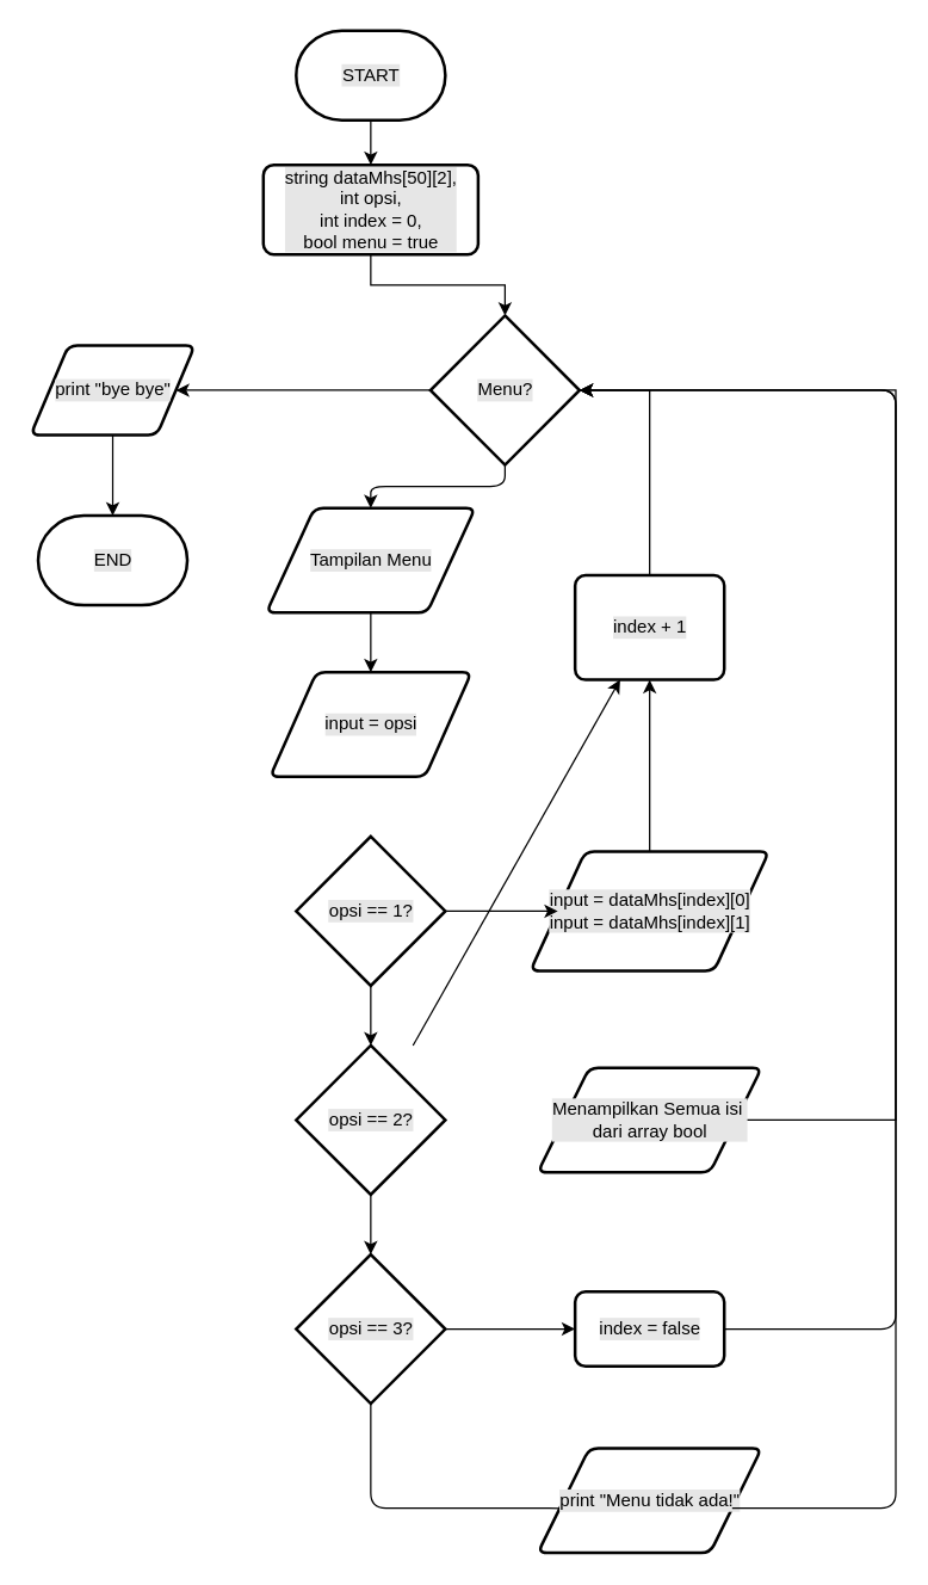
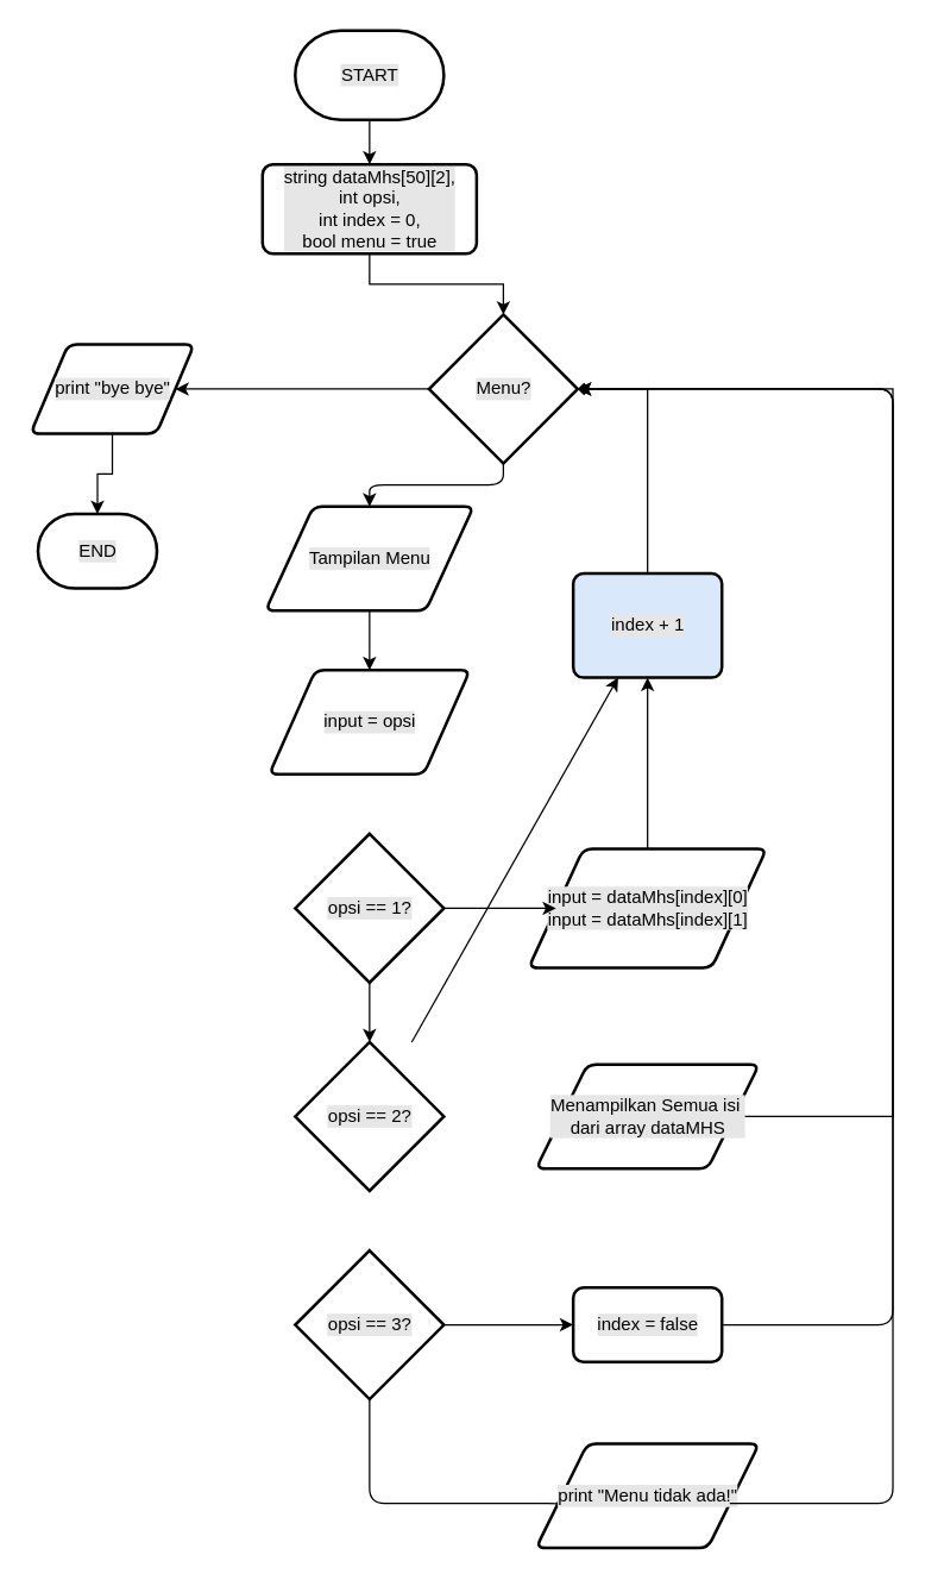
  <mxCell id="0" />
  <mxCell id="1" parent="0" />
  <mxCell id="2" style="edgeStyle=orthogonalEdgeStyle;rounded=0;orthogonalLoop=1;jettySize=auto;html=1;entryX=0.5;entryY=0;entryDx=0;entryDy=0;labelBackgroundColor=#E6E6E6;" parent="1" source="3" target="5" edge="1"><mxGeometry relative="1" as="geometry" /></mxCell>
  <mxCell id="3" value="START" style="strokeWidth=2;html=1;shape=mxgraph.flowchart.terminator;labelBackgroundColor=#E6E6E6;" parent="1" vertex="1"><mxGeometry x="198" y="20" width="100" height="60" as="geometry" /></mxCell>
  <mxCell id="4" style="edgeStyle=orthogonalEdgeStyle;rounded=0;orthogonalLoop=1;jettySize=auto;html=1;entryX=0.5;entryY=0;entryDx=0;entryDy=0;entryPerimeter=0;labelBackgroundColor=#E6E6E6;exitX=0.5;exitY=1;exitDx=0;exitDy=0;" parent="1" source="5" target="8" edge="1"><mxGeometry relative="1" as="geometry"><mxPoint x="410" y="180" as="sourcePoint" /></mxGeometry></mxCell>
  <mxCell id="5" value="string dataMhs[50][2],&lt;br&gt;int opsi,&lt;br&gt;int index = 0,&lt;br&gt;bool menu = true" style="rounded=1;html=1;absoluteArcSize=1;arcSize=14;strokeWidth=2;labelBackgroundColor=#E6E6E6;" parent="1" vertex="1"><mxGeometry x="176" y="110" width="144" height="60" as="geometry" /></mxCell>
  <mxCell id="6" style="edgeStyle=orthogonalEdgeStyle;rounded=0;orthogonalLoop=1;jettySize=auto;html=1;entryX=1;entryY=0.5;entryDx=0;entryDy=0;labelBackgroundColor=#E6E6E6;" parent="1" source="8" target="21" edge="1"><mxGeometry relative="1" as="geometry" /></mxCell>
  <mxCell id="7" style="edgeStyle=orthogonalEdgeStyle;html=1;entryX=0.5;entryY=0;entryDx=0;entryDy=0;" edge="1" parent="1" source="8" target="10"><mxGeometry relative="1" as="geometry" /></mxCell>
  <mxCell id="8" value="Menu?" style="strokeWidth=2;html=1;shape=mxgraph.flowchart.decision;labelBackgroundColor=#E6E6E6;" parent="1" vertex="1"><mxGeometry x="288" y="211" width="100" height="100" as="geometry" /></mxCell>
  <mxCell id="9" style="edgeStyle=orthogonalEdgeStyle;rounded=0;orthogonalLoop=1;jettySize=auto;html=1;entryX=0.5;entryY=0;entryDx=0;entryDy=0;labelBackgroundColor=#E6E6E6;exitX=0.5;exitY=1;exitDx=0;exitDy=0;" parent="1" source="10" target="13" edge="1"><mxGeometry relative="1" as="geometry"><mxPoint x="248" y="421" as="sourcePoint" /></mxGeometry></mxCell>
  <mxCell id="10" value="Tampilan Menu" style="shape=parallelogram;html=1;strokeWidth=2;perimeter=parallelogramPerimeter;rounded=1;arcSize=12;size=0.23;labelBackgroundColor=#E6E6E6;" parent="1" vertex="1"><mxGeometry x="178" y="340" width="140" height="70" as="geometry" /></mxCell>
  <mxCell id="11" style="edgeStyle=orthogonalEdgeStyle;rounded=0;orthogonalLoop=1;jettySize=auto;html=1;labelBackgroundColor=#E6E6E6;" parent="1" source="12" target="19" edge="1"><mxGeometry relative="1" as="geometry" /></mxCell>
  <mxCell id="12" value="input = dataMhs[index][0]&lt;br&gt;input = dataMhs[index][1]" style="shape=parallelogram;html=1;strokeWidth=2;perimeter=parallelogramPerimeter;rounded=1;arcSize=12;size=0.23;labelBackgroundColor=#E6E6E6;" parent="1" vertex="1"><mxGeometry x="355" y="570" width="160" height="80" as="geometry" /></mxCell>
  <mxCell id="13" value="input = opsi" style="shape=parallelogram;html=1;strokeWidth=2;perimeter=parallelogramPerimeter;rounded=1;arcSize=12;size=0.23;labelBackgroundColor=#E6E6E6;" parent="1" vertex="1"><mxGeometry x="180.5" y="450" width="135" height="70" as="geometry" /></mxCell>
  <mxCell id="14" style="edgeStyle=orthogonalEdgeStyle;rounded=0;orthogonalLoop=1;jettySize=auto;html=1;entryX=0;entryY=0.5;entryDx=0;entryDy=0;labelBackgroundColor=#E6E6E6;" parent="1" source="15" target="12" edge="1"><mxGeometry relative="1" as="geometry" /></mxCell>
  <mxCell id="15" value="opsi == 1?" style="strokeWidth=2;html=1;shape=mxgraph.flowchart.decision;labelBackgroundColor=#E6E6E6;" parent="1" vertex="1"><mxGeometry x="198" y="560" width="100" height="100" as="geometry" /></mxCell>
  <mxCell id="16" style="edgeStyle=orthogonalEdgeStyle;rounded=0;orthogonalLoop=1;jettySize=auto;html=1;entryX=1;entryY=0.5;entryDx=0;entryDy=0;entryPerimeter=0;labelBackgroundColor=#E6E6E6;" parent="1" source="17" target="8" edge="1"><mxGeometry relative="1" as="geometry"><Array as="points"><mxPoint x="600" y="750" /><mxPoint x="600" y="261" /></Array></mxGeometry></mxCell>
- <mxCell id="17" value="Menampilkan Semua isi&amp;nbsp;&lt;div&gt;dari array bool&lt;/div&gt;" style="shape=parallelogram;html=1;strokeWidth=2;perimeter=parallelogramPerimeter;rounded=1;arcSize=12;size=0.23;labelBackgroundColor=#E6E6E6;" parent="1" vertex="1"><mxGeometry x="360" y="715" width="150" height="70" as="geometry" /></mxCell>
- <mxCell id="18" style="edgeStyle=orthogonalEdgeStyle;rounded=0;orthogonalLoop=1;jettySize=auto;html=1;labelBackgroundColor=#E6E6E6;entryX=1;entryY=0.5;entryDx=0;entryDy=0;entryPerimeter=0;" parent="1" source="19" target="8" edge="1"><mxGeometry relative="1" as="geometry"><Array as="points"><mxPoint x="435" y="261" /></Array><mxPoint x="320" y="281" as="targetPoint" /></mxGeometry></mxCell>
- <mxCell id="19" value="index + 1" style="rounded=1;html=1;absoluteArcSize=1;arcSize=14;strokeWidth=2;labelBackgroundColor=#E6E6E6;" parent="1" vertex="1"><mxGeometry x="385" y="385" width="100" height="70" as="geometry" /></mxCell>
+ <mxCell id="17" value="Menampilkan Semua isi&amp;nbsp;&lt;div&gt;dari array dataMHS&lt;/div&gt;" style="shape=parallelogram;html=1;strokeWidth=2;perimeter=parallelogramPerimeter;rounded=1;arcSize=12;size=0.23;labelBackgroundColor=#E6E6E6;" parent="1" vertex="1"><mxGeometry x="360" y="715" width="150" height="70" as="geometry" /></mxCell>
+ <mxCell id="18" style="edgeStyle=orthogonalEdgeStyle;rounded=0;orthogonalLoop=1;jettySize=auto;html=1;labelBackgroundColor=#E6E6E6;entryX=1;entryY=0.5;entryDx=0;entryDy=0;entryPerimeter=0;endArrow=diamond;" parent="1" source="19" target="8" edge="1"><mxGeometry relative="1" as="geometry"><Array as="points"><mxPoint x="435" y="261" /></Array><mxPoint x="320" y="281" as="targetPoint" /></mxGeometry></mxCell>
+ <mxCell id="19" value="index + 1" style="rounded=1;html=1;absoluteArcSize=1;arcSize=14;strokeWidth=2;labelBackgroundColor=#E6E6E6;fillColor=#dae8fc;" parent="1" vertex="1"><mxGeometry x="385" y="385" width="100" height="70" as="geometry" /></mxCell>
  <mxCell id="20" style="edgeStyle=orthogonalEdgeStyle;rounded=0;orthogonalLoop=1;jettySize=auto;html=1;entryX=0.5;entryY=0;entryDx=0;entryDy=0;entryPerimeter=0;labelBackgroundColor=#E6E6E6;" parent="1" source="21" target="22" edge="1"><mxGeometry relative="1" as="geometry" /></mxCell>
  <mxCell id="21" value="print &quot;bye bye&quot;" style="shape=parallelogram;html=1;strokeWidth=2;perimeter=parallelogramPerimeter;rounded=1;arcSize=12;size=0.23;labelBackgroundColor=#E6E6E6;" parent="1" vertex="1"><mxGeometry x="20" y="231" width="110" height="60" as="geometry" /></mxCell>
- <mxCell id="22" value="END" style="strokeWidth=2;html=1;shape=mxgraph.flowchart.terminator;labelBackgroundColor=#E6E6E6;" parent="1" vertex="1"><mxGeometry x="25" y="345" width="100" height="60" as="geometry" /></mxCell>
+ <mxCell id="22" value="END" style="strokeWidth=2;html=1;shape=mxgraph.flowchart.terminator;labelBackgroundColor=#E6E6E6;" parent="1" vertex="1"><mxGeometry x="25" y="345" width="80" height="50" as="geometry" /></mxCell>
  <mxCell id="23" style="edgeStyle=none;html=1;" edge="1" parent="1" source="24" target="19"><mxGeometry relative="1" as="geometry" /></mxCell>
  <mxCell id="24" value="opsi == 2?" style="strokeWidth=2;html=1;shape=mxgraph.flowchart.decision;labelBackgroundColor=#E6E6E6;" vertex="1" parent="1"><mxGeometry x="198" y="700" width="100" height="100" as="geometry" /></mxCell>
  <mxCell id="25" style="edgeStyle=none;html=1;entryX=0.5;entryY=0;entryDx=0;entryDy=0;entryPerimeter=0;" edge="1" parent="1" source="15" target="24"><mxGeometry relative="1" as="geometry" /></mxCell>
  <mxCell id="26" style="edgeStyle=orthogonalEdgeStyle;html=1;entryX=1;entryY=0.5;entryDx=0;entryDy=0;entryPerimeter=0;" edge="1" parent="1" source="27" target="8"><mxGeometry relative="1" as="geometry"><mxPoint x="380" y="441" as="targetPoint" /><Array as="points"><mxPoint x="600" y="890" /><mxPoint x="600" y="261" /></Array></mxGeometry></mxCell>
  <mxCell id="27" value="index = false" style="rounded=1;html=1;absoluteArcSize=1;arcSize=14;strokeWidth=2;labelBackgroundColor=#E6E6E6;" vertex="1" parent="1"><mxGeometry x="385" y="865" width="100" height="50" as="geometry" /></mxCell>
  <mxCell id="28" style="edgeStyle=none;html=1;entryX=0;entryY=0.5;entryDx=0;entryDy=0;" edge="1" parent="1" source="30" target="27"><mxGeometry relative="1" as="geometry" /></mxCell>
  <mxCell id="29" style="edgeStyle=orthogonalEdgeStyle;html=1;entryX=0;entryY=0.5;entryDx=0;entryDy=0;" edge="1" parent="1" source="30" target="32"><mxGeometry relative="1" as="geometry"><Array as="points"><mxPoint x="248" y="1010" /><mxPoint x="377" y="1010" /></Array></mxGeometry></mxCell>
  <mxCell id="30" value="opsi == 3?" style="strokeWidth=2;html=1;shape=mxgraph.flowchart.decision;labelBackgroundColor=#E6E6E6;" vertex="1" parent="1"><mxGeometry x="198" y="840" width="100" height="100" as="geometry" /></mxCell>
- <mxCell id="31" style="edgeStyle=none;html=1;entryX=0.5;entryY=0;entryDx=0;entryDy=0;entryPerimeter=0;" edge="1" parent="1" source="24" target="30"><mxGeometry relative="1" as="geometry" /></mxCell>
  <mxCell id="32" value="print &quot;Menu tidak ada!&quot;" style="shape=parallelogram;html=1;strokeWidth=2;perimeter=parallelogramPerimeter;rounded=1;arcSize=12;size=0.23;labelBackgroundColor=#E6E6E6;" vertex="1" parent="1"><mxGeometry x="360" y="970" width="150" height="70" as="geometry" /></mxCell>
  <mxCell id="33" style="edgeStyle=orthogonalEdgeStyle;html=1;entryX=1;entryY=0.5;entryDx=0;entryDy=0;entryPerimeter=0;" edge="1" parent="1" source="32" target="8"><mxGeometry relative="1" as="geometry"><Array as="points"><mxPoint x="600" y="1010" /><mxPoint x="600" y="261" /></Array></mxGeometry></mxCell>
